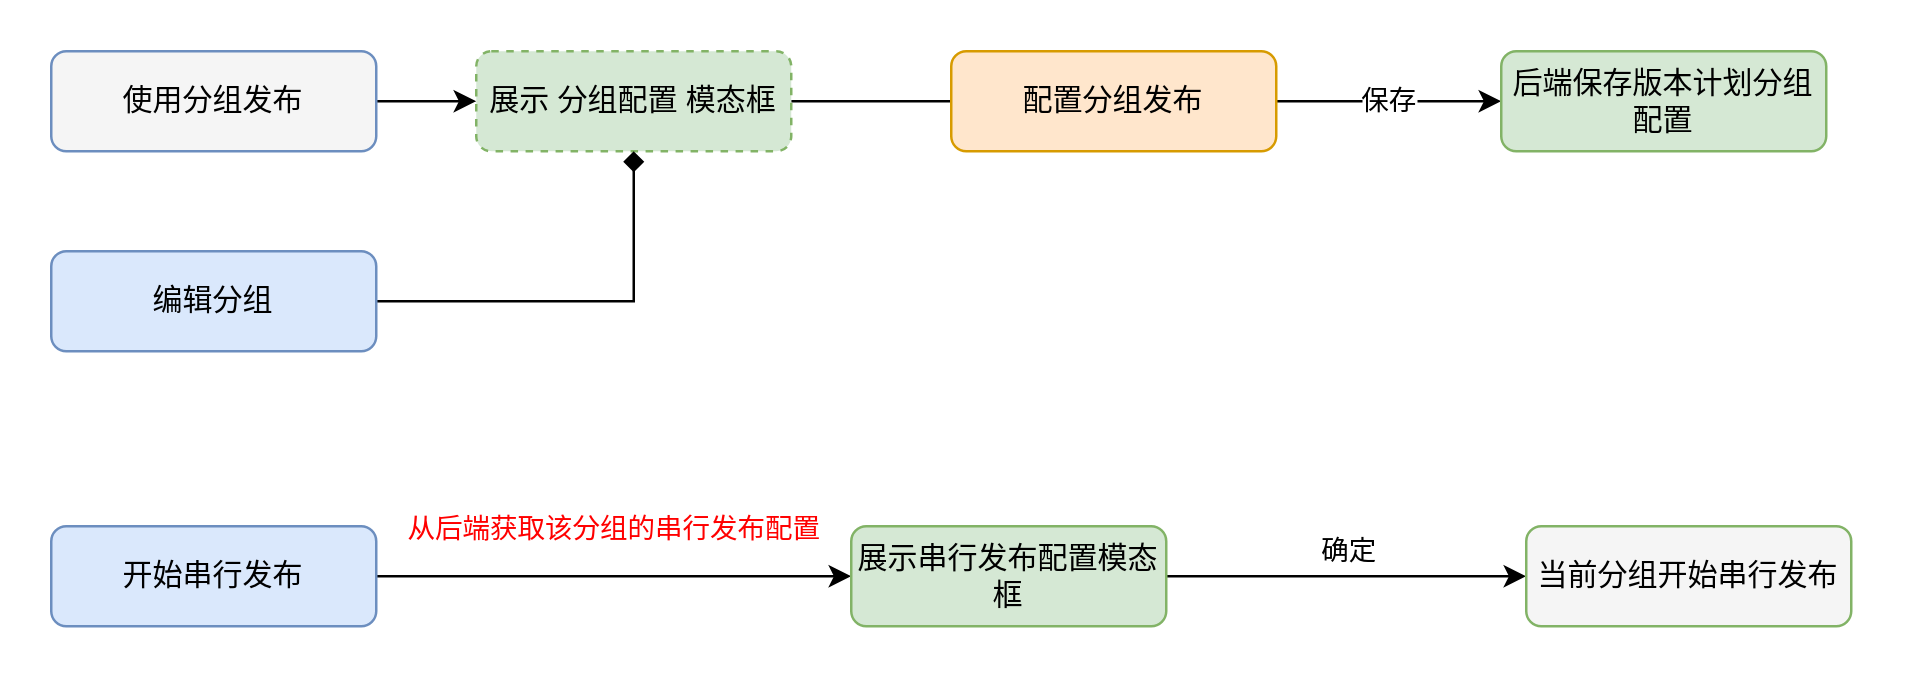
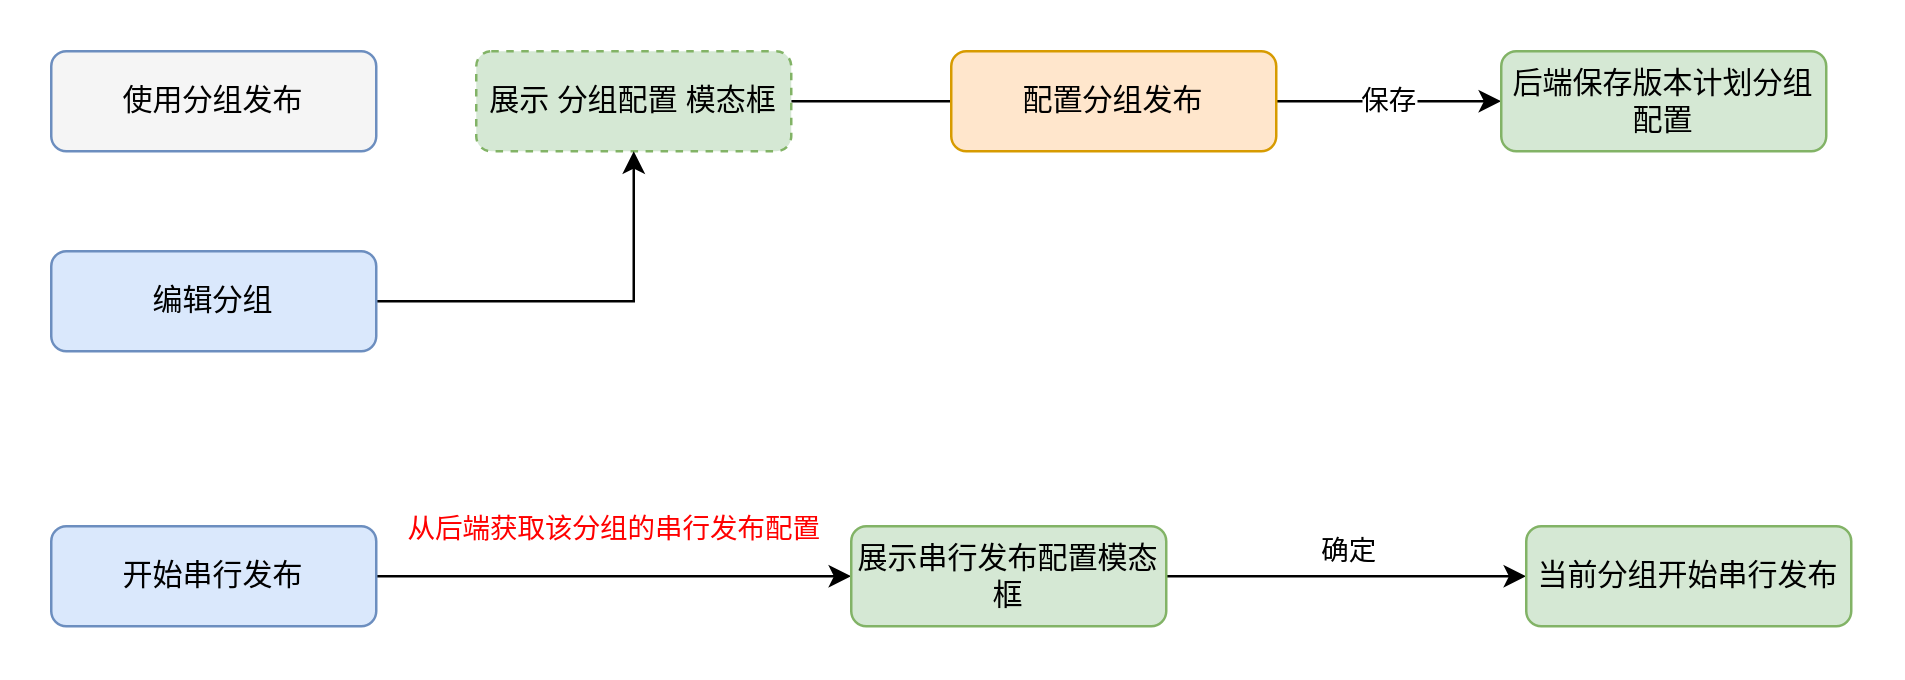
  <mxCell id="0" />
  <mxCell id="1" parent="0" />
- <mxCell id="2" style="edgeStyle=orthogonalEdgeStyle;rounded=0;orthogonalLoop=1;jettySize=auto;html=1;exitX=1;exitY=0.5;exitDx=0;exitDy=0;entryX=0;entryY=0.5;entryDx=0;entryDy=0;" edge="1" parent="1" source="3" target="5"><mxGeometry relative="1" as="geometry" /></mxCell>
  <mxCell id="3" value="使用分组发布" style="rounded=1;whiteSpace=wrap;html=1;fillColor=#f5f5f5;strokeColor=#6c8ebf;" vertex="1" parent="1"><mxGeometry x="20" y="20" width="130" height="40" as="geometry" /></mxCell>
  <mxCell id="4" style="edgeStyle=orthogonalEdgeStyle;rounded=0;orthogonalLoop=1;jettySize=auto;html=1;exitX=1;exitY=0.5;exitDx=0;exitDy=0;entryX=0;entryY=0.5;entryDx=0;entryDy=0;endArrow=none;" edge="1" parent="1" source="5" target="7"><mxGeometry relative="1" as="geometry" /></mxCell>
  <mxCell id="5" value="展示 分组配置 模态框" style="rounded=1;whiteSpace=wrap;html=1;fillColor=#d5e8d4;strokeColor=#82b366;dashed=1;" vertex="1" parent="1"><mxGeometry x="190" y="20" width="126" height="40" as="geometry" /></mxCell>
  <mxCell id="6" value="保存" style="edgeStyle=orthogonalEdgeStyle;rounded=0;orthogonalLoop=1;jettySize=auto;html=1;exitX=1;exitY=0.5;exitDx=0;exitDy=0;entryX=0;entryY=0.5;entryDx=0;entryDy=0;" edge="1" parent="1" source="7" target="10"><mxGeometry relative="1" as="geometry" /></mxCell>
  <mxCell id="7" value="配置分组发布" style="rounded=1;whiteSpace=wrap;html=1;fillColor=#ffe6cc;strokeColor=#d79b00;" vertex="1" parent="1"><mxGeometry x="380" y="20" width="130" height="40" as="geometry" /></mxCell>
- <mxCell id="8" style="edgeStyle=orthogonalEdgeStyle;rounded=0;orthogonalLoop=1;jettySize=auto;html=1;exitX=1;exitY=0.5;exitDx=0;exitDy=0;endArrow=diamond;" edge="1" parent="1" source="9" target="5"><mxGeometry relative="1" as="geometry"><mxPoint x="240" y="160" as="targetPoint" /></mxGeometry></mxCell>
+ <mxCell id="8" style="edgeStyle=orthogonalEdgeStyle;rounded=0;orthogonalLoop=1;jettySize=auto;html=1;exitX=1;exitY=0.5;exitDx=0;exitDy=0;" edge="1" parent="1" source="9" target="5"><mxGeometry relative="1" as="geometry"><mxPoint x="240" y="160" as="targetPoint" /></mxGeometry></mxCell>
  <mxCell id="9" value="编辑分组" style="rounded=1;whiteSpace=wrap;html=1;fillColor=#dae8fc;strokeColor=#6c8ebf;" vertex="1" parent="1"><mxGeometry x="20" y="100" width="130" height="40" as="geometry" /></mxCell>
  <mxCell id="10" value="后端保存版本计划分组配置" style="rounded=1;whiteSpace=wrap;html=1;fillColor=#d5e8d4;strokeColor=#82b366;" vertex="1" parent="1"><mxGeometry x="600" y="20" width="130" height="40" as="geometry" /></mxCell>
  <mxCell id="11" style="edgeStyle=orthogonalEdgeStyle;rounded=0;orthogonalLoop=1;jettySize=auto;html=1;exitX=1;exitY=0.5;exitDx=0;exitDy=0;entryX=0;entryY=0.5;entryDx=0;entryDy=0;" edge="1" parent="1" source="13" target="15"><mxGeometry relative="1" as="geometry"><mxPoint x="280" y="230" as="targetPoint" /></mxGeometry></mxCell>
  <mxCell id="12" value="从后端获取该分组的串行发布配置" style="edgeLabel;html=1;align=center;verticalAlign=middle;resizable=0;points=[];fontColor=#FF0000;" vertex="1" connectable="0" parent="11"><mxGeometry x="-0.188" y="3" relative="1" as="geometry"><mxPoint x="17" y="-17" as="offset" /></mxGeometry></mxCell>
  <mxCell id="13" value="开始串行发布" style="rounded=1;whiteSpace=wrap;html=1;fillColor=#dae8fc;strokeColor=#6c8ebf;" vertex="1" parent="1"><mxGeometry x="20" y="210" width="130" height="40" as="geometry" /></mxCell>
  <mxCell id="14" value="&lt;font color=&quot;#000000&quot;&gt;确定&lt;/font&gt;" style="edgeStyle=orthogonalEdgeStyle;rounded=0;orthogonalLoop=1;jettySize=auto;html=1;exitX=1;exitY=0.5;exitDx=0;exitDy=0;fontColor=#FF0000;" edge="1" parent="1" source="15"><mxGeometry x="0.028" y="10" relative="1" as="geometry"><mxPoint x="610" y="230" as="targetPoint" /><mxPoint as="offset" /></mxGeometry></mxCell>
  <mxCell id="15" value="展示串行发布配置模态框" style="rounded=1;whiteSpace=wrap;html=1;fillColor=#d5e8d4;strokeColor=#82b366;" vertex="1" parent="1"><mxGeometry x="340" y="210" width="126" height="40" as="geometry" /></mxCell>
- <mxCell id="16" value="当前分组开始串行发布" style="rounded=1;whiteSpace=wrap;html=1;fillColor=#f5f5f5;strokeColor=#82b366;" vertex="1" parent="1"><mxGeometry x="610" y="210" width="130" height="40" as="geometry" /></mxCell>
+ <mxCell id="16" value="当前分组开始串行发布" style="rounded=1;whiteSpace=wrap;html=1;fillColor=#d5e8d4;strokeColor=#82b366;" vertex="1" parent="1"><mxGeometry x="610" y="210" width="130" height="40" as="geometry" /></mxCell>
